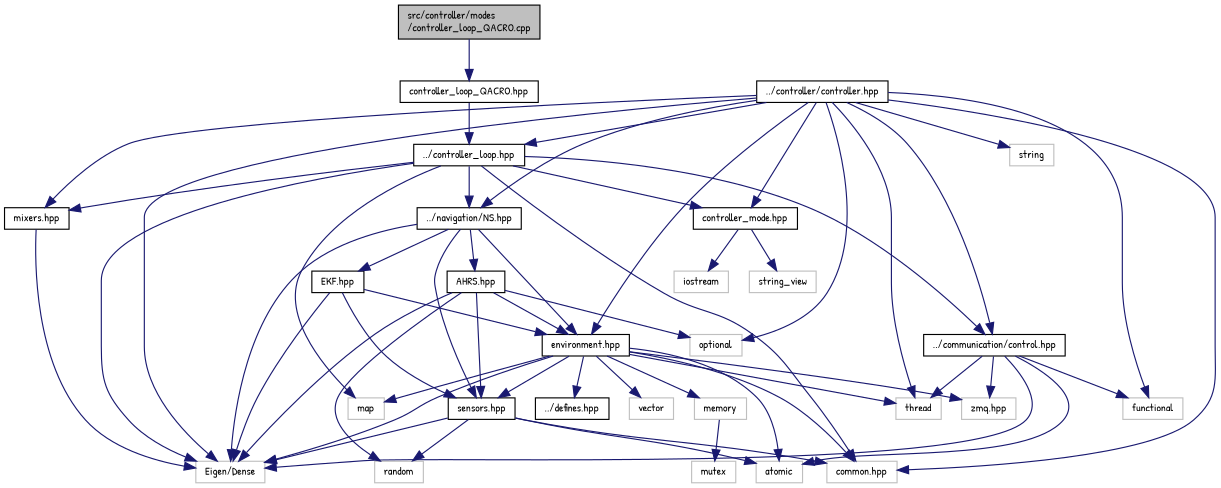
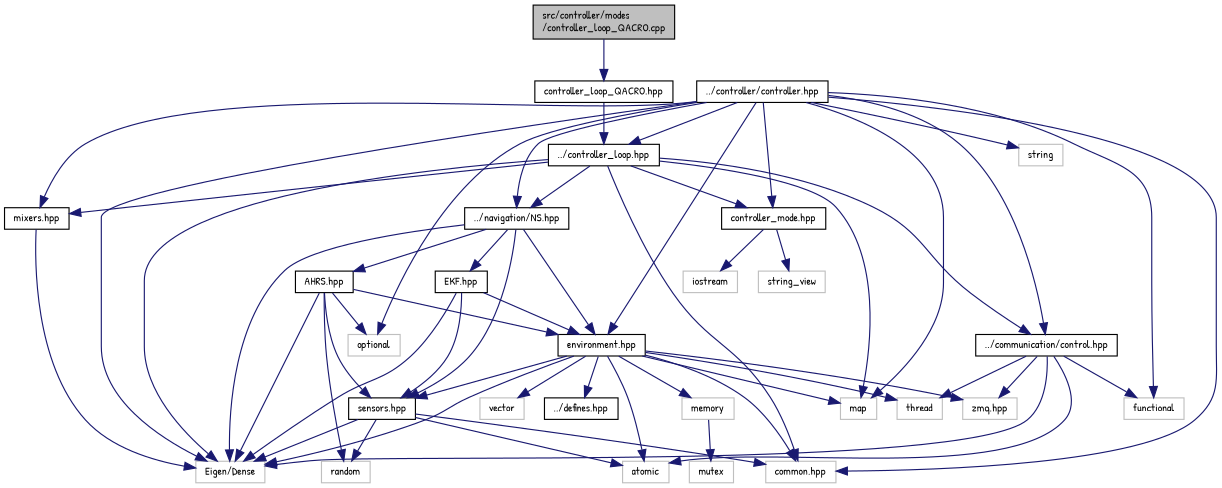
  digraph {
    fontname="Patrick Hand"
    node [color=grey75 fillcolor=white fontname="Patrick Hand" fontsize=10 shape=record style=filled]
    edge [color=midnightblue fontname="Patrick Hand" fontsize=10 labelfontname=Helvetica labelfontsize=10 style=solid]
    n1 [color=black fillcolor=grey75 fontcolor=black height=0.2 label="src/controller/modes\l/controller_loop_QACRO.cpp" width=0.4]
    n2 [color=black height=0.2 label="controller_loop_QACRO.hpp" width=0.4]
    n3 [color=black height=0.2 label="../controller_loop.hpp" width=0.4]
    n4 [height=0.2 label="Eigen/Dense" width=0.4]
    n5 [height=0.2 label=map width=0.4]
    n6 [color=black height=0.2 label="controller_mode.hpp" width=0.4]
    n7 [height=0.2 label="common.hpp" width=0.4]
    n8 [color=black height=0.2 label="mixers.hpp" width=0.4]
    n9 [color=black height=0.2 label="../communication/control.hpp" width=0.4]
    n10 [color=black height=0.2 label="../navigation/NS.hpp" width=0.4]
    n11 [height=0.2 label=string_view width=0.4]
    n12 [height=0.2 label=iostream width=0.4]
    n13 [height=0.2 label="zmq.hpp" width=0.4]
    n14 [height=0.2 label=atomic width=0.4]
    n15 [height=0.2 label=thread width=0.4]
    n16 [height=0.2 label=functional width=0.4]
    n17 [color=black height=0.2 label="environment.hpp" width=0.4]
    n18 [color=black height=0.2 label="sensors.hpp" width=0.4]
    n19 [color=black height=0.2 label="AHRS.hpp" width=0.4]
    n20 [color=black height=0.2 label="EKF.hpp" width=0.4]
    n21 [color=black height=0.2 label="../controller/controller.hpp" width=0.4]
    n22 [height=0.2 label=string width=0.4]
    n23 [height=0.2 label=optional width=0.4]
    n24 [height=0.2 label=vector width=0.4]
    n25 [height=0.2 label=memory width=0.4]
    n26 [color=black height=0.2 label="../defines.hpp" width=0.4]
    n27 [height=0.2 label=random width=0.4]
    n28 [height=0.2 label=mutex width=0.4]
    n1 -> n2
    n2 -> n3
    n3 -> n4
    n3 -> n5
    n3 -> n6
    n3 -> n7
    n3 -> n8
    n3 -> n9
    n3 -> n10
    n6 -> n11
    n6 -> n12
    n8 -> n4
    n9 -> n4
    n9 -> n13
    n9 -> n14
    n9 -> n15
    n9 -> n16
    n10 -> n4
    n10 -> n17
    n10 -> n18
    n10 -> n19
    n10 -> n20
    n17 -> n4
    n17 -> n5
    n17 -> n7
    n17 -> n13
    n17 -> n14
    n17 -> n15
    n17 -> n18
    n17 -> n24
    n17 -> n25
    n17 -> n26
    n18 -> n4
    n18 -> n7
    n18 -> n14
    n18 -> n27
    n19 -> n4
    n19 -> n17
    n19 -> n18
    n19 -> n23
    n19 -> n27
    n20 -> n4
    n20 -> n17
    n20 -> n18
    n21 -> n3
    n21 -> n4
-   n21 -> n15
+   n21 -> n5
    n21 -> n6
    n21 -> n7
    n21 -> n8
    n21 -> n9
    n21 -> n10
    n21 -> n16
    n21 -> n17
    n21 -> n22
    n21 -> n23
    n25 -> n28
  }
